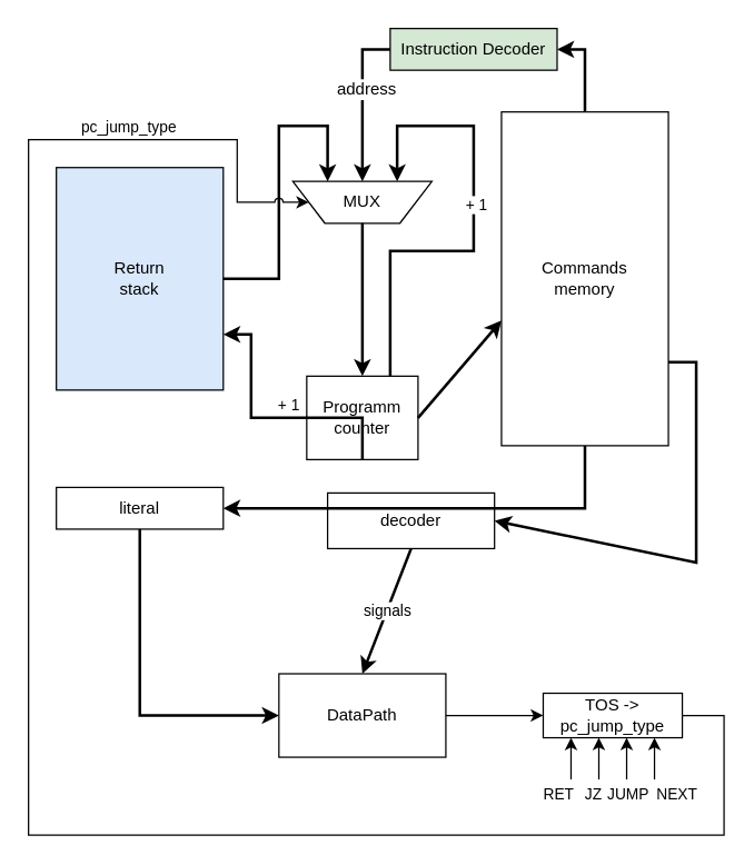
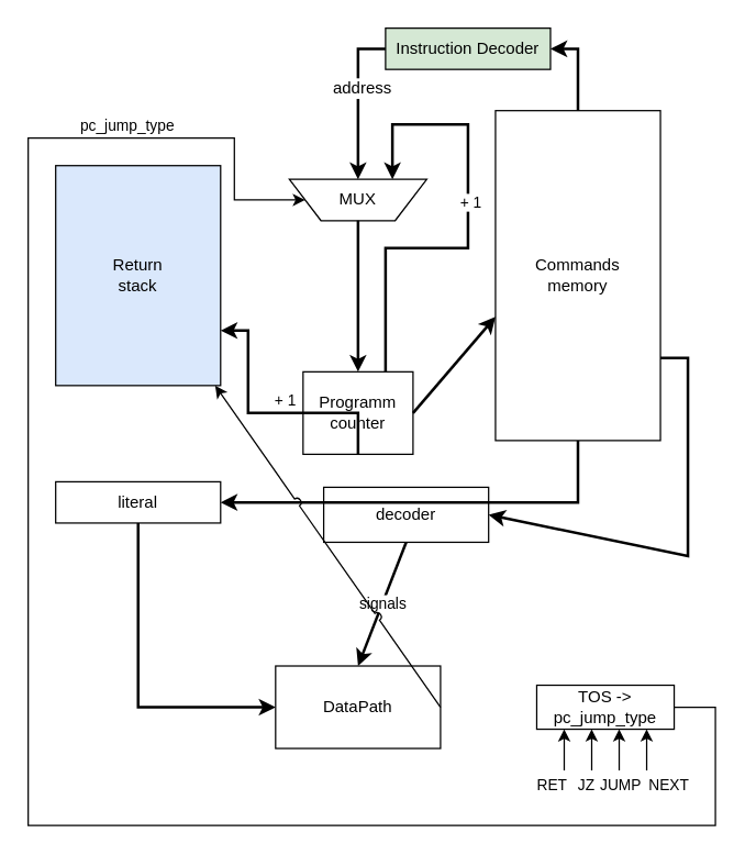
  <mxCell id="0" />
  <mxCell id="1" parent="0" />
  <mxCell id="2" value="DataPath" style="rounded=0;whiteSpace=wrap;html=1;" parent="1" vertex="1"><mxGeometry x="200" y="484" width="120" height="60" as="geometry" /></mxCell>
  <mxCell id="3" value="Return&lt;div&gt;stack&lt;/div&gt;" style="rounded=0;whiteSpace=wrap;html=1;fillColor=#dae8fc;" parent="1" vertex="1"><mxGeometry x="40" y="120" width="120" height="160" as="geometry" /></mxCell>
  <mxCell id="4" value="Commands&lt;div&gt;&lt;span style=&quot;background-color: initial;&quot;&gt;memory&lt;/span&gt;&lt;br&gt;&lt;/div&gt;" style="rounded=0;whiteSpace=wrap;html=1;" parent="1" vertex="1"><mxGeometry x="360" y="80" width="120" height="240" as="geometry" /></mxCell>
  <mxCell id="5" value="decoder" style="rounded=0;whiteSpace=wrap;html=1;" parent="1" vertex="1"><mxGeometry x="235" y="354" width="120" height="40" as="geometry" /></mxCell>
  <mxCell id="6" value="Programm&lt;div&gt;counter&lt;/div&gt;" style="rounded=0;whiteSpace=wrap;html=1;" parent="1" vertex="1"><mxGeometry x="220" y="270" width="80" height="60" as="geometry" /></mxCell>
  <mxCell id="7" value="" style="endArrow=classic;html=1;rounded=0;exitX=0.5;exitY=1;exitDx=0;exitDy=0;entryX=0.5;entryY=0;entryDx=0;entryDy=0;strokeWidth=2;" parent="1" source="5" target="2" edge="1"><mxGeometry relative="1" as="geometry"><mxPoint x="480" y="374" as="sourcePoint" /><mxPoint x="580" y="374" as="targetPoint" /></mxGeometry></mxCell>
  <mxCell id="8" value="signals" style="edgeLabel;resizable=0;html=1;align=center;verticalAlign=middle;" parent="7" connectable="0" vertex="1"><mxGeometry relative="1" as="geometry" /></mxCell>
  <mxCell id="9" value="" style="endArrow=classic;html=1;rounded=0;exitX=1;exitY=0.75;exitDx=0;exitDy=0;entryX=1;entryY=0.5;entryDx=0;entryDy=0;strokeWidth=2;" parent="1" source="4" target="5" edge="1"><mxGeometry width="50" height="50" relative="1" as="geometry"><mxPoint x="510" y="300" as="sourcePoint" /><mxPoint x="525" y="320" as="targetPoint" /><Array as="points"><mxPoint x="500" y="260" /><mxPoint x="500" y="404" /></Array></mxGeometry></mxCell>
- <mxCell id="10" value="" style="endArrow=classic;html=1;rounded=0;exitX=1;exitY=0.5;exitDx=0;exitDy=0;entryX=0.25;entryY=0;entryDx=0;entryDy=0;strokeWidth=2;" parent="1" source="3" target="14" edge="1"><mxGeometry width="50" height="50" relative="1" as="geometry"><mxPoint x="430" y="310" as="sourcePoint" /><mxPoint x="480" y="260" as="targetPoint" /><Array as="points"><mxPoint x="200" y="200" /><mxPoint x="200" y="90" /><mxPoint x="235" y="90" /></Array></mxGeometry></mxCell>
  <mxCell id="11" value="" style="endArrow=classic;html=1;rounded=0;entryX=1;entryY=0.75;entryDx=0;entryDy=0;exitX=0.5;exitY=1;exitDx=0;exitDy=0;strokeWidth=2;" parent="1" source="6" target="3" edge="1"><mxGeometry width="50" height="50" relative="1" as="geometry"><mxPoint x="430" y="310" as="sourcePoint" /><mxPoint x="480" y="260" as="targetPoint" /><Array as="points"><mxPoint x="260" y="300" /><mxPoint x="180" y="300" /><mxPoint x="180" y="240" /></Array></mxGeometry></mxCell>
  <mxCell id="12" value="+ 1" style="edgeLabel;html=1;align=center;verticalAlign=middle;resizable=0;points=[];" parent="11" vertex="1" connectable="0"><mxGeometry x="0.036" y="1" relative="1" as="geometry"><mxPoint x="14" y="-11" as="offset" /></mxGeometry></mxCell>
  <mxCell id="13" value="" style="endArrow=classic;html=1;rounded=0;exitX=1;exitY=0.5;exitDx=0;exitDy=0;strokeWidth=2;" parent="1" source="6" edge="1"><mxGeometry width="50" height="50" relative="1" as="geometry"><mxPoint x="430" y="340" as="sourcePoint" /><mxPoint x="360" y="230" as="targetPoint" /><Array as="points" /></mxGeometry></mxCell>
  <mxCell id="14" value="MUX" style="verticalLabelPosition=middle;verticalAlign=middle;html=1;shape=trapezoid;perimeter=trapezoidPerimeter;whiteSpace=wrap;size=0.23;arcSize=10;flipV=1;labelPosition=center;align=center;rotation=0;" parent="1" vertex="1"><mxGeometry x="210" y="130" width="100" height="30" as="geometry" /></mxCell>
  <mxCell id="15" value="" style="endArrow=classic;html=1;rounded=0;exitX=0.75;exitY=0;exitDx=0;exitDy=0;entryX=0.75;entryY=0;entryDx=0;entryDy=0;strokeWidth=2;" parent="1" source="6" target="14" edge="1"><mxGeometry width="50" height="50" relative="1" as="geometry"><mxPoint x="280" y="200" as="sourcePoint" /><mxPoint x="285" y="130" as="targetPoint" /><Array as="points"><mxPoint x="280" y="180" /><mxPoint x="340" y="180" /><mxPoint x="340" y="90" /><mxPoint x="285" y="90" /></Array></mxGeometry></mxCell>
  <mxCell id="16" value="+ 1" style="edgeLabel;html=1;align=center;verticalAlign=middle;resizable=0;points=[];" parent="15" vertex="1" connectable="0"><mxGeometry x="0.099" y="-1" relative="1" as="geometry"><mxPoint as="offset" /></mxGeometry></mxCell>
  <mxCell id="17" value="" style="endArrow=classic;html=1;rounded=0;exitX=0.5;exitY=1;exitDx=0;exitDy=0;entryX=0.5;entryY=0;entryDx=0;entryDy=0;strokeWidth=2;" parent="1" source="14" target="6" edge="1"><mxGeometry width="50" height="50" relative="1" as="geometry"><mxPoint x="610" y="170" as="sourcePoint" /><mxPoint x="610" y="210" as="targetPoint" /></mxGeometry></mxCell>
  <mxCell id="18" value="Instruction Decoder" style="rounded=0;whiteSpace=wrap;html=1;fillColor=#d5e8d4;" parent="1" vertex="1"><mxGeometry x="280" y="20" width="120" height="30" as="geometry" /></mxCell>
  <mxCell id="19" value="" style="endArrow=classic;html=1;rounded=0;entryX=1;entryY=0.5;entryDx=0;entryDy=0;exitX=0.5;exitY=0;exitDx=0;exitDy=0;strokeWidth=2;" parent="1" source="4" target="18" edge="1"><mxGeometry width="50" height="50" relative="1" as="geometry"><mxPoint x="390" y="190" as="sourcePoint" /><mxPoint x="440" y="140" as="targetPoint" /><Array as="points"><mxPoint x="420" y="35" /></Array></mxGeometry></mxCell>
  <mxCell id="20" value="" style="endArrow=classic;html=1;rounded=0;exitX=0;exitY=0.5;exitDx=0;exitDy=0;entryX=0.5;entryY=0;entryDx=0;entryDy=0;strokeWidth=2;" parent="1" source="18" target="14" edge="1"><mxGeometry width="50" height="50" relative="1" as="geometry"><mxPoint x="390" y="180" as="sourcePoint" /><mxPoint x="440" y="130" as="targetPoint" /><Array as="points"><mxPoint x="260" y="35" /></Array></mxGeometry></mxCell>
  <mxCell id="21" value="&lt;span style=&quot;font-size: 12px;&quot;&gt;address&lt;/span&gt;" style="edgeLabel;html=1;align=center;verticalAlign=middle;resizable=0;points=[];" parent="20" vertex="1" connectable="0"><mxGeometry x="-0.164" y="2" relative="1" as="geometry"><mxPoint as="offset" /></mxGeometry></mxCell>
  <mxCell id="22" value="" style="endArrow=classic;html=1;rounded=0;exitX=0.5;exitY=1;exitDx=0;exitDy=0;entryX=1;entryY=0.5;entryDx=0;entryDy=0;strokeWidth=2;" parent="1" source="4" target="23" edge="1"><mxGeometry width="50" height="50" relative="1" as="geometry"><mxPoint x="600" y="440" as="sourcePoint" /><mxPoint x="650" y="390" as="targetPoint" /><Array as="points"><mxPoint x="420" y="365" /></Array></mxGeometry></mxCell>
  <mxCell id="23" value="literal" style="rounded=0;whiteSpace=wrap;html=1;" parent="1" vertex="1"><mxGeometry x="40" y="350" width="120" height="30" as="geometry" /></mxCell>
  <mxCell id="24" value="" style="endArrow=classic;html=1;rounded=0;exitX=0.5;exitY=1;exitDx=0;exitDy=0;entryX=0;entryY=0.5;entryDx=0;entryDy=0;strokeWidth=2;" parent="1" source="23" target="2" edge="1"><mxGeometry width="50" height="50" relative="1" as="geometry"><mxPoint x="600" y="440" as="sourcePoint" /><mxPoint x="650" y="390" as="targetPoint" /><Array as="points"><mxPoint x="100" y="514" /></Array></mxGeometry></mxCell>
  <mxCell id="25" value="" style="endArrow=classic;html=1;rounded=0;entryX=0;entryY=0.5;entryDx=0;entryDy=0;jumpStyle=arc;exitX=1;exitY=0.5;exitDx=0;exitDy=0;" parent="1" source="28" target="14" edge="1"><mxGeometry width="50" height="50" relative="1" as="geometry"><mxPoint x="110" y="100" as="sourcePoint" /><mxPoint x="190" y="180" as="targetPoint" /><Array as="points"><mxPoint x="520" y="514" /><mxPoint x="520" y="600" /><mxPoint x="20" y="600" /><mxPoint x="20" y="100" /><mxPoint x="170" y="100" /><mxPoint x="170" y="145" /></Array></mxGeometry></mxCell>
  <mxCell id="26" value="pc_jump_type" style="edgeLabel;html=1;align=center;verticalAlign=middle;resizable=0;points=[];" parent="25" vertex="1" connectable="0"><mxGeometry x="-0.755" y="-2" relative="1" as="geometry"><mxPoint x="-378" y="-508" as="offset" /></mxGeometry></mxCell>
- <mxCell id="27" value="" style="endArrow=classic;html=1;rounded=0;jumpStyle=arc;exitX=1;exitY=0.5;exitDx=0;exitDy=0;entryX=0;entryY=0.5;entryDx=0;entryDy=0;" parent="1" source="2" target="28" edge="1"><mxGeometry width="50" height="50" relative="1" as="geometry"><mxPoint x="320" y="390" as="sourcePoint" /><mxPoint x="360" y="514" as="targetPoint" /></mxGeometry></mxCell>
+ <mxCell id="27" value="" style="endArrow=classic;html=1;rounded=0;jumpStyle=arc;exitX=1;exitY=0.5;exitDx=0;exitDy=0;" parent="1" source="2" target="3" edge="1"><mxGeometry width="50" height="50" relative="1" as="geometry"><mxPoint x="320" y="390" as="sourcePoint" /><mxPoint x="360" y="514" as="targetPoint" /></mxGeometry></mxCell>
  <mxCell id="28" value="TOS -&amp;gt; pc_jump_type" style="rounded=0;whiteSpace=wrap;html=1;" parent="1" vertex="1"><mxGeometry x="390" y="498" width="100" height="32" as="geometry" /></mxCell>
  <mxCell id="29" value="" style="endArrow=classic;html=1;rounded=0;jumpStyle=arc;" parent="1" edge="1"><mxGeometry width="50" height="50" relative="1" as="geometry"><mxPoint x="430" y="560" as="sourcePoint" /><mxPoint x="430" y="530" as="targetPoint" /></mxGeometry></mxCell>
  <mxCell id="30" value="JZ" style="edgeLabel;html=1;align=center;verticalAlign=middle;resizable=0;points=[];" parent="29" vertex="1" connectable="0"><mxGeometry x="-0.485" y="-1" relative="1" as="geometry"><mxPoint x="-6" y="18" as="offset" /></mxGeometry></mxCell>
  <mxCell id="31" value="" style="endArrow=classic;html=1;rounded=0;jumpStyle=arc;" parent="1" edge="1"><mxGeometry width="50" height="50" relative="1" as="geometry"><mxPoint x="450" y="560" as="sourcePoint" /><mxPoint x="450" y="530" as="targetPoint" /></mxGeometry></mxCell>
  <mxCell id="32" value="JUMP" style="edgeLabel;html=1;align=center;verticalAlign=middle;resizable=0;points=[];" parent="31" vertex="1" connectable="0"><mxGeometry x="-0.763" y="1" relative="1" as="geometry"><mxPoint x="1" y="14" as="offset" /></mxGeometry></mxCell>
  <mxCell id="33" value="" style="endArrow=classic;html=1;rounded=0;jumpStyle=arc;" parent="1" edge="1"><mxGeometry width="50" height="50" relative="1" as="geometry"><mxPoint x="470" y="560" as="sourcePoint" /><mxPoint x="470" y="530" as="targetPoint" /></mxGeometry></mxCell>
  <mxCell id="34" value="NEXT" style="edgeLabel;html=1;align=center;verticalAlign=middle;resizable=0;points=[];" parent="33" vertex="1" connectable="0"><mxGeometry x="-0.8" relative="1" as="geometry"><mxPoint x="15" y="13" as="offset" /></mxGeometry></mxCell>
  <mxCell id="35" value="" style="endArrow=classic;html=1;rounded=0;jumpStyle=arc;" parent="1" edge="1"><mxGeometry width="50" height="50" relative="1" as="geometry"><mxPoint x="410" y="560" as="sourcePoint" /><mxPoint x="410" y="530" as="targetPoint" /></mxGeometry></mxCell>
  <mxCell id="36" value="RET" style="edgeLabel;html=1;align=center;verticalAlign=middle;resizable=0;points=[];" parent="35" vertex="1" connectable="0"><mxGeometry x="-0.8" relative="1" as="geometry"><mxPoint x="-10" y="13" as="offset" /></mxGeometry></mxCell>
